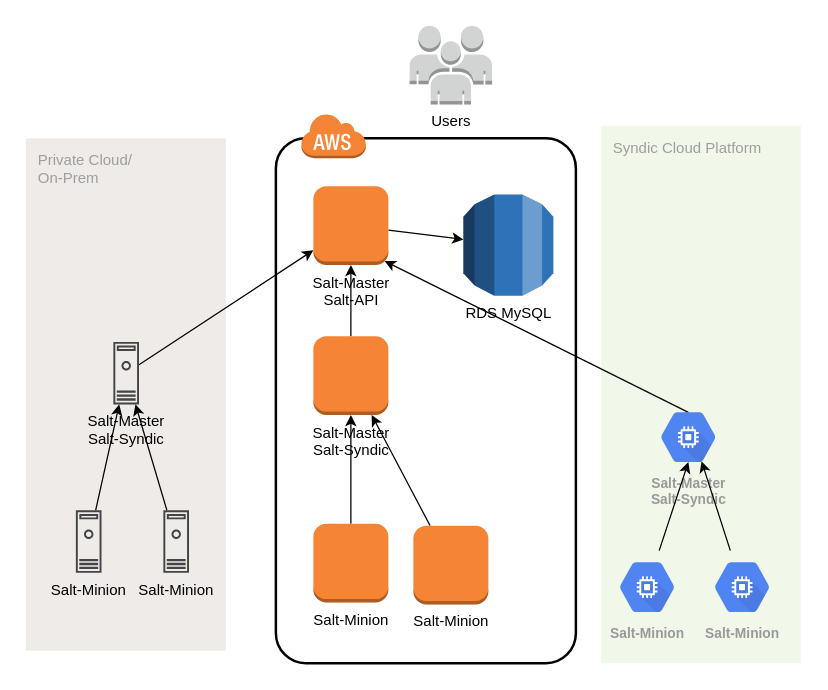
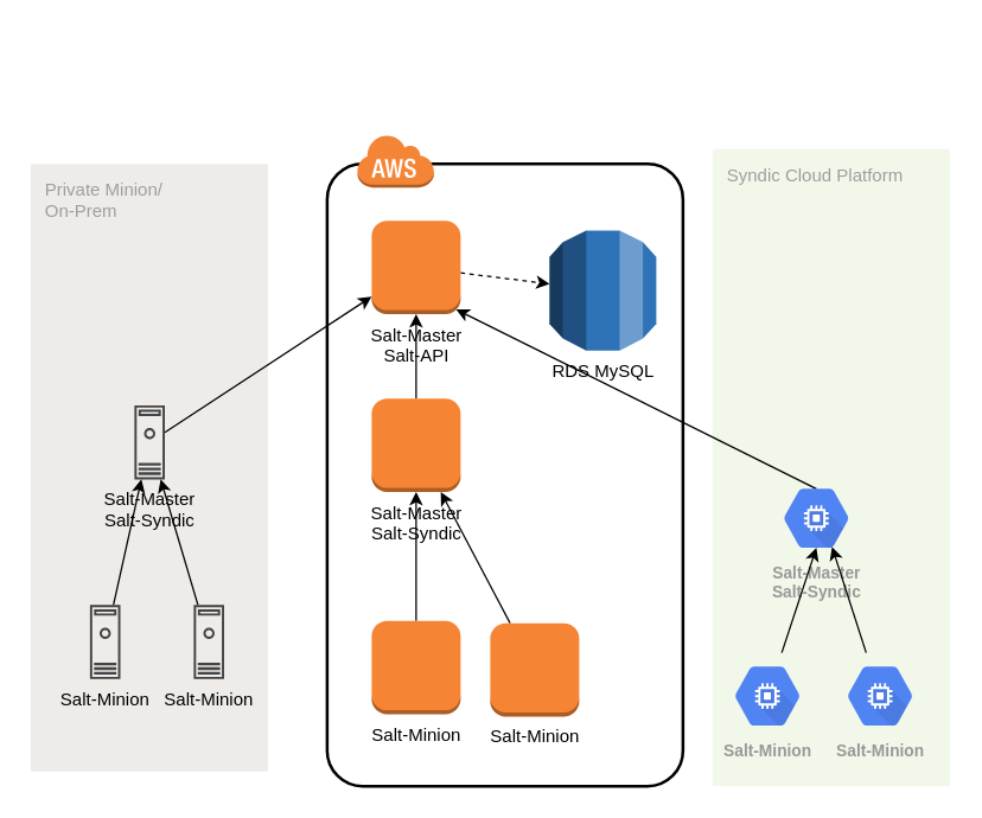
  <mxCell id="0" />
  <mxCell id="1" parent="0" />
  <mxCell id="2" value="" style="rounded=1;arcSize=10;dashed=0;fillColor=none;gradientColor=none;strokeWidth=2;" parent="1" vertex="1"><mxGeometry x="220" y="110" width="240" height="420" as="geometry" /></mxCell>
  <mxCell id="3" value="" style="dashed=0;html=1;shape=mxgraph.aws3.cloud;fillColor=#F58536;gradientColor=none;dashed=0;" parent="1" vertex="1"><mxGeometry x="240" y="90" width="52" height="36" as="geometry" /></mxCell>
- <mxCell id="4" style="edgeStyle=none;rounded=0;orthogonalLoop=1;jettySize=auto;html=1;" edge="1" parent="1" source="5" target="28"><mxGeometry relative="1" as="geometry" /></mxCell>
+ <mxCell id="4" style="edgeStyle=none;rounded=0;orthogonalLoop=1;jettySize=auto;html=1;dashed=1;" edge="1" parent="1" source="5" target="28"><mxGeometry relative="1" as="geometry" /></mxCell>
  <mxCell id="5" value="Salt-Master&lt;br&gt;Salt-API" style="outlineConnect=0;dashed=0;verticalLabelPosition=bottom;verticalAlign=top;align=center;html=1;shape=mxgraph.aws3.instance;fillColor=#F58534;gradientColor=none;" parent="1" vertex="1"><mxGeometry x="250" y="148.5" width="60" height="63" as="geometry" /></mxCell>
  <mxCell id="6" style="edgeStyle=orthogonalEdgeStyle;rounded=0;orthogonalLoop=1;jettySize=auto;html=1;entryX=0.5;entryY=1;entryDx=0;entryDy=0;entryPerimeter=0;" edge="1" parent="1" source="7" target="5"><mxGeometry relative="1" as="geometry" /></mxCell>
  <mxCell id="7" value="Salt-Master&lt;br&gt;Salt-Syndic" style="outlineConnect=0;dashed=0;verticalLabelPosition=bottom;verticalAlign=top;align=center;html=1;shape=mxgraph.aws3.instance;fillColor=#F58534;gradientColor=none;" parent="1" vertex="1"><mxGeometry x="250" y="268.5" width="60" height="63" as="geometry" /></mxCell>
  <mxCell id="8" style="edgeStyle=orthogonalEdgeStyle;rounded=0;orthogonalLoop=1;jettySize=auto;html=1;" edge="1" parent="1" source="9" target="7"><mxGeometry relative="1" as="geometry" /></mxCell>
  <mxCell id="9" value="Salt-Minion" style="outlineConnect=0;dashed=0;verticalLabelPosition=bottom;verticalAlign=top;align=center;html=1;shape=mxgraph.aws3.instance;fillColor=#F58534;gradientColor=none;" parent="1" vertex="1"><mxGeometry x="250" y="418.5" width="60" height="63" as="geometry" /></mxCell>
  <mxCell id="10" value="Syndic Cloud Platform" style="points=[[0,0,0],[0.25,0,0],[0.5,0,0],[0.75,0,0],[1,0,0],[1,0.25,0],[1,0.5,0],[1,0.75,0],[1,1,0],[0.75,1,0],[0.5,1,0],[0.25,1,0],[0,1,0],[0,0.75,0],[0,0.5,0],[0,0.25,0]];rounded=1;absoluteArcSize=1;arcSize=2;html=1;strokeColor=none;gradientColor=none;shadow=0;dashed=0;fontSize=12;fontColor=#9E9E9E;align=left;verticalAlign=top;spacing=10;spacingTop=-4;fillColor=#F1F8E9;" vertex="1" parent="1"><mxGeometry x="480" y="100" width="160" height="430" as="geometry" /></mxCell>
  <mxCell id="11" style="rounded=0;orthogonalLoop=1;jettySize=auto;html=1;exitX=0.5;exitY=0.16;exitDx=0;exitDy=0;exitPerimeter=0;entryX=0.95;entryY=0.95;entryDx=0;entryDy=0;entryPerimeter=0;" edge="1" parent="1" source="12" target="5"><mxGeometry relative="1" as="geometry" /></mxCell>
  <mxCell id="12" value="Salt-Master&lt;br&gt;Salt-Syndic" style="html=1;fillColor=#5184F3;strokeColor=none;verticalAlign=top;labelPosition=center;verticalLabelPosition=bottom;align=center;spacingTop=-6;fontSize=11;fontStyle=1;fontColor=#999999;shape=mxgraph.gcp2.hexIcon;prIcon=compute_engine" vertex="1" parent="1"><mxGeometry x="517" y="320" width="66" height="58.5" as="geometry" /></mxCell>
  <mxCell id="13" style="rounded=0;orthogonalLoop=1;jettySize=auto;html=1;entryX=0.5;entryY=0.84;entryDx=0;entryDy=0;entryPerimeter=0;" edge="1" parent="1" source="14" target="12"><mxGeometry relative="1" as="geometry" /></mxCell>
  <mxCell id="14" value="Salt-Minion" style="html=1;fillColor=#5184F3;strokeColor=none;verticalAlign=top;labelPosition=center;verticalLabelPosition=bottom;align=center;spacingTop=-6;fontSize=11;fontStyle=1;fontColor=#999999;shape=mxgraph.gcp2.hexIcon;prIcon=compute_engine" vertex="1" parent="1"><mxGeometry x="484" y="440" width="66" height="58.5" as="geometry" /></mxCell>
  <mxCell id="15" style="edgeStyle=none;rounded=0;orthogonalLoop=1;jettySize=auto;html=1;exitX=0;exitY=0.5;exitDx=0;exitDy=0;" edge="1" parent="1" source="2" target="2"><mxGeometry relative="1" as="geometry" /></mxCell>
  <mxCell id="16" style="edgeStyle=none;rounded=0;orthogonalLoop=1;jettySize=auto;html=1;" edge="1" parent="1" source="17" target="7"><mxGeometry relative="1" as="geometry" /></mxCell>
  <mxCell id="17" value="Salt-Minion" style="outlineConnect=0;dashed=0;verticalLabelPosition=bottom;verticalAlign=top;align=center;html=1;shape=mxgraph.aws3.instance;fillColor=#F58534;gradientColor=none;" vertex="1" parent="1"><mxGeometry x="330" y="420" width="60" height="63" as="geometry" /></mxCell>
  <mxCell id="18" style="edgeStyle=none;rounded=0;orthogonalLoop=1;jettySize=auto;html=1;entryX=0.66;entryY=0.83;entryDx=0;entryDy=0;entryPerimeter=0;" edge="1" parent="1" source="19" target="12"><mxGeometry relative="1" as="geometry" /></mxCell>
  <mxCell id="19" value="Salt-Minion" style="html=1;fillColor=#5184F3;strokeColor=none;verticalAlign=top;labelPosition=center;verticalLabelPosition=bottom;align=center;spacingTop=-6;fontSize=11;fontStyle=1;fontColor=#999999;shape=mxgraph.gcp2.hexIcon;prIcon=compute_engine" vertex="1" parent="1"><mxGeometry x="560" y="440" width="66" height="58.5" as="geometry" /></mxCell>
- <mxCell id="20" value="Private Cloud/&lt;br&gt;On-Prem" style="points=[[0,0,0],[0.25,0,0],[0.5,0,0],[0.75,0,0],[1,0,0],[1,0.25,0],[1,0.5,0],[1,0.75,0],[1,1,0],[0.75,1,0],[0.5,1,0],[0.25,1,0],[0,1,0],[0,0.75,0],[0,0.5,0],[0,0.25,0]];rounded=1;absoluteArcSize=1;arcSize=2;html=1;strokeColor=none;gradientColor=none;shadow=0;dashed=0;fontSize=12;fontColor=#9E9E9E;align=left;verticalAlign=top;spacing=10;spacingTop=-4;fillColor=#EFEBE9;" vertex="1" parent="1"><mxGeometry x="20" y="110" width="160" height="410" as="geometry" /></mxCell>
+ <mxCell id="20" value="Private Minion/&lt;br&gt;On-Prem" style="points=[[0,0,0],[0.25,0,0],[0.5,0,0],[0.75,0,0],[1,0,0],[1,0.25,0],[1,0.5,0],[1,0.75,0],[1,1,0],[0.75,1,0],[0.5,1,0],[0.25,1,0],[0,1,0],[0,0.75,0],[0,0.5,0],[0,0.25,0]];rounded=1;absoluteArcSize=1;arcSize=2;html=1;strokeColor=none;gradientColor=none;shadow=0;dashed=0;fontSize=12;fontColor=#9E9E9E;align=left;verticalAlign=top;spacing=10;spacingTop=-4;fillColor=#EFEBE9;" vertex="1" parent="1"><mxGeometry x="20" y="110" width="160" height="410" as="geometry" /></mxCell>
  <mxCell id="21" style="edgeStyle=none;rounded=0;orthogonalLoop=1;jettySize=auto;html=1;" edge="1" parent="1" source="22" target="5"><mxGeometry relative="1" as="geometry" /></mxCell>
  <mxCell id="22" value="Salt-Master&lt;br&gt;Salt-Syndic" style="pointerEvents=1;shadow=0;dashed=0;html=1;strokeColor=none;fillColor=#434445;aspect=fixed;labelPosition=center;verticalLabelPosition=bottom;verticalAlign=top;align=center;outlineConnect=0;shape=mxgraph.vvd.machine;" vertex="1" parent="1"><mxGeometry x="90" y="273" width="20.5" height="50" as="geometry" /></mxCell>
  <mxCell id="23" style="edgeStyle=none;rounded=0;orthogonalLoop=1;jettySize=auto;html=1;" edge="1" parent="1" source="24" target="22"><mxGeometry relative="1" as="geometry" /></mxCell>
  <mxCell id="24" value="Salt-Minion" style="pointerEvents=1;shadow=0;dashed=0;html=1;strokeColor=none;fillColor=#434445;aspect=fixed;labelPosition=center;verticalLabelPosition=bottom;verticalAlign=top;align=center;outlineConnect=0;shape=mxgraph.vvd.machine;" vertex="1" parent="1"><mxGeometry x="60" y="407.75" width="20.5" height="50" as="geometry" /></mxCell>
  <mxCell id="25" style="edgeStyle=none;rounded=0;orthogonalLoop=1;jettySize=auto;html=1;" edge="1" parent="1" source="26" target="22"><mxGeometry relative="1" as="geometry" /></mxCell>
  <mxCell id="26" value="Salt-Minion" style="pointerEvents=1;shadow=0;dashed=0;html=1;strokeColor=none;fillColor=#434445;aspect=fixed;labelPosition=center;verticalLabelPosition=bottom;verticalAlign=top;align=center;outlineConnect=0;shape=mxgraph.vvd.machine;" vertex="1" parent="1"><mxGeometry x="130" y="407.75" width="20.5" height="50" as="geometry" /></mxCell>
- <mxCell id="27" value="Users" style="outlineConnect=0;dashed=0;verticalLabelPosition=bottom;verticalAlign=top;align=center;html=1;shape=mxgraph.aws3.users;fillColor=#D2D3D3;gradientColor=none;" vertex="1" parent="1"><mxGeometry x="327" y="20" width="66" height="63" as="geometry" /></mxCell>
  <mxCell id="28" value="RDS MySQL" style="outlineConnect=0;dashed=0;verticalLabelPosition=bottom;verticalAlign=top;align=center;html=1;shape=mxgraph.aws3.rds;fillColor=#2E73B8;gradientColor=none;" vertex="1" parent="1"><mxGeometry x="370" y="155" width="72" height="81" as="geometry" /></mxCell>
